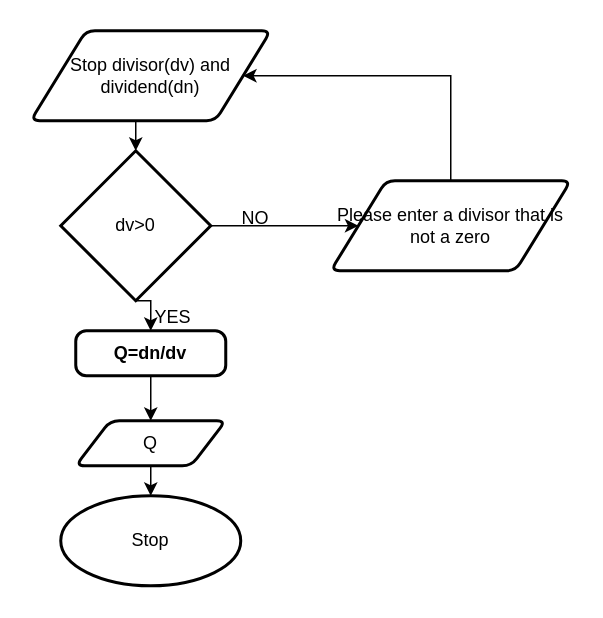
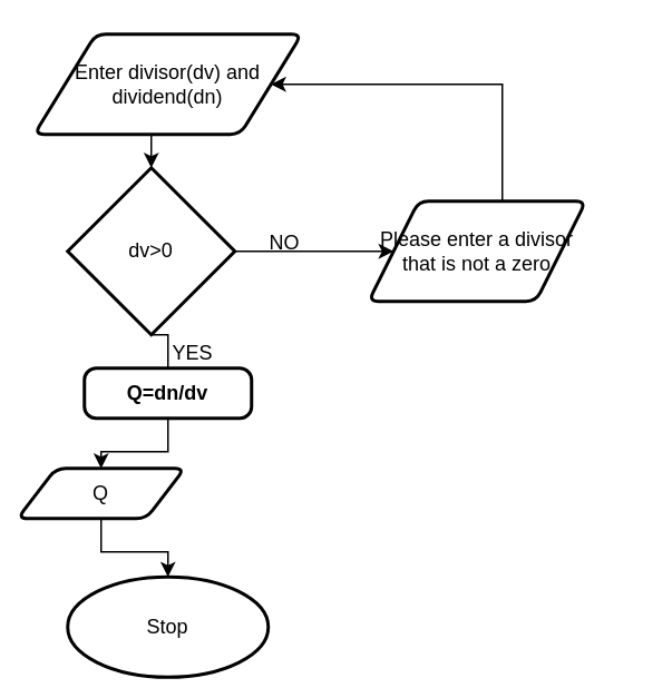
  <mxCell id="0" />
  <mxCell id="1" parent="0" />
  <mxCell id="2" style="edgeStyle=orthogonalEdgeStyle;rounded=0;orthogonalLoop=1;jettySize=auto;html=1;exitX=0.5;exitY=1;exitDx=0;exitDy=0;entryX=0.5;entryY=0;entryDx=0;entryDy=0;entryPerimeter=0;" edge="1" parent="1" source="3" target="6"><mxGeometry relative="1" as="geometry" /></mxCell>
- <mxCell id="3" value="&lt;div style=&quot;&quot;&gt;&lt;span style=&quot;background-color: initial;&quot;&gt;Stop divisor(dv) and dividend(dn)&lt;/span&gt;&lt;/div&gt;" style="shape=parallelogram;html=1;strokeWidth=2;perimeter=parallelogramPerimeter;whiteSpace=wrap;rounded=1;arcSize=12;size=0.23;align=center;" vertex="1" parent="1"><mxGeometry x="20" y="20" width="160" height="60" as="geometry" /></mxCell>
+ <mxCell id="3" value="&lt;div style=&quot;&quot;&gt;&lt;span style=&quot;background-color: initial;&quot;&gt;Enter divisor(dv) and dividend(dn)&lt;/span&gt;&lt;/div&gt;" style="shape=parallelogram;html=1;strokeWidth=2;perimeter=parallelogramPerimeter;whiteSpace=wrap;rounded=1;arcSize=12;size=0.23;align=center;" vertex="1" parent="1"><mxGeometry x="20" y="20" width="160" height="60" as="geometry" /></mxCell>
  <mxCell id="4" style="edgeStyle=orthogonalEdgeStyle;rounded=0;orthogonalLoop=1;jettySize=auto;html=1;exitX=1;exitY=0.5;exitDx=0;exitDy=0;exitPerimeter=0;entryX=0;entryY=0.5;entryDx=0;entryDy=0;" edge="1" parent="1" source="6" target="7"><mxGeometry relative="1" as="geometry" /></mxCell>
- <mxCell id="5" style="edgeStyle=orthogonalEdgeStyle;rounded=0;orthogonalLoop=1;jettySize=auto;html=1;exitX=0.5;exitY=1;exitDx=0;exitDy=0;exitPerimeter=0;entryX=0.5;entryY=0;entryDx=0;entryDy=0;" edge="1" parent="1" source="6" target="11"><mxGeometry relative="1" as="geometry" /></mxCell>
+ <mxCell id="5" style="edgeStyle=orthogonalEdgeStyle;rounded=0;orthogonalLoop=1;jettySize=auto;html=1;exitX=0.5;exitY=1;exitDx=0;exitDy=0;exitPerimeter=0;entryX=0.5;entryY=0;entryDx=0;entryDy=0;endArrow=none;" edge="1" parent="1" source="6" target="11"><mxGeometry relative="1" as="geometry" /></mxCell>
  <mxCell id="6" value="dv&amp;gt;0" style="strokeWidth=2;html=1;shape=mxgraph.flowchart.decision;whiteSpace=wrap;" vertex="1" parent="1"><mxGeometry x="40" y="100" width="100" height="100" as="geometry" /></mxCell>
- <mxCell id="7" value="Please enter a divisor that is not a zero" style="shape=parallelogram;html=1;strokeWidth=2;perimeter=parallelogramPerimeter;whiteSpace=wrap;rounded=1;arcSize=12;size=0.23;align=center;" vertex="1" parent="1"><mxGeometry x="220" y="120" width="160" height="60" as="geometry" /></mxCell>
+ <mxCell id="7" value="Please enter a divisor that is not a zero" style="shape=parallelogram;html=1;strokeWidth=2;perimeter=parallelogramPerimeter;whiteSpace=wrap;rounded=1;arcSize=12;size=0.23;align=center;" vertex="1" parent="1"><mxGeometry x="220" y="120" width="130" height="60" as="geometry" /></mxCell>
  <mxCell id="8" style="edgeStyle=orthogonalEdgeStyle;rounded=0;orthogonalLoop=1;jettySize=auto;html=1;exitX=0.5;exitY=0;exitDx=0;exitDy=0;entryX=1;entryY=0.5;entryDx=0;entryDy=0;" edge="1" parent="1" source="7" target="3"><mxGeometry relative="1" as="geometry"><mxPoint x="160" y="160" as="sourcePoint" /><mxPoint x="260" y="-10" as="targetPoint" /><Array as="points"><mxPoint x="300" y="50" /></Array></mxGeometry></mxCell>
  <mxCell id="9" value="NO" style="text;strokeColor=none;align=center;fillColor=none;html=1;verticalAlign=middle;whiteSpace=wrap;rounded=0;" vertex="1" parent="1"><mxGeometry x="150" y="140" width="40" height="10" as="geometry" /></mxCell>
  <mxCell id="10" style="edgeStyle=orthogonalEdgeStyle;rounded=0;orthogonalLoop=1;jettySize=auto;html=1;exitX=0.5;exitY=1;exitDx=0;exitDy=0;entryX=0.5;entryY=0;entryDx=0;entryDy=0;" edge="1" parent="1" source="11" target="13"><mxGeometry relative="1" as="geometry" /></mxCell>
  <mxCell id="11" value="&lt;b&gt;Q=dn/dv&lt;/b&gt;" style="rounded=1;whiteSpace=wrap;html=1;absoluteArcSize=1;arcSize=14;strokeWidth=2;align=center;" vertex="1" parent="1"><mxGeometry x="50" y="220" width="100" height="30" as="geometry" /></mxCell>
  <mxCell id="12" style="edgeStyle=orthogonalEdgeStyle;rounded=0;orthogonalLoop=1;jettySize=auto;html=1;exitX=0.5;exitY=1;exitDx=0;exitDy=0;entryX=0.5;entryY=0;entryDx=0;entryDy=0;entryPerimeter=0;" edge="1" parent="1" source="13" target="14"><mxGeometry relative="1" as="geometry" /></mxCell>
- <mxCell id="13" value="Q" style="shape=parallelogram;html=1;strokeWidth=2;perimeter=parallelogramPerimeter;whiteSpace=wrap;rounded=1;arcSize=12;size=0.23;" vertex="1" parent="1"><mxGeometry x="50" y="280" width="100" height="30" as="geometry" /></mxCell>
- <mxCell id="14" value="Stop" style="strokeWidth=2;html=1;shape=mxgraph.flowchart.start_2;whiteSpace=wrap;" vertex="1" parent="1"><mxGeometry x="40" y="330" width="120" height="60" as="geometry" /></mxCell>
+ <mxCell id="13" value="Q" style="shape=parallelogram;html=1;strokeWidth=2;perimeter=parallelogramPerimeter;whiteSpace=wrap;rounded=1;arcSize=12;size=0.23;" vertex="1" parent="1"><mxGeometry x="10" y="280" width="100" height="30" as="geometry" /></mxCell>
+ <mxCell id="14" value="Stop" style="strokeWidth=2;html=1;shape=mxgraph.flowchart.start_2;whiteSpace=wrap;" vertex="1" parent="1"><mxGeometry x="40" y="345" width="120" height="60" as="geometry" /></mxCell>
  <mxCell id="15" value="YES" style="text;strokeColor=none;align=center;fillColor=none;html=1;verticalAlign=middle;whiteSpace=wrap;rounded=0;" vertex="1" parent="1"><mxGeometry x="100" y="210" width="30" as="geometry" /></mxCell>
